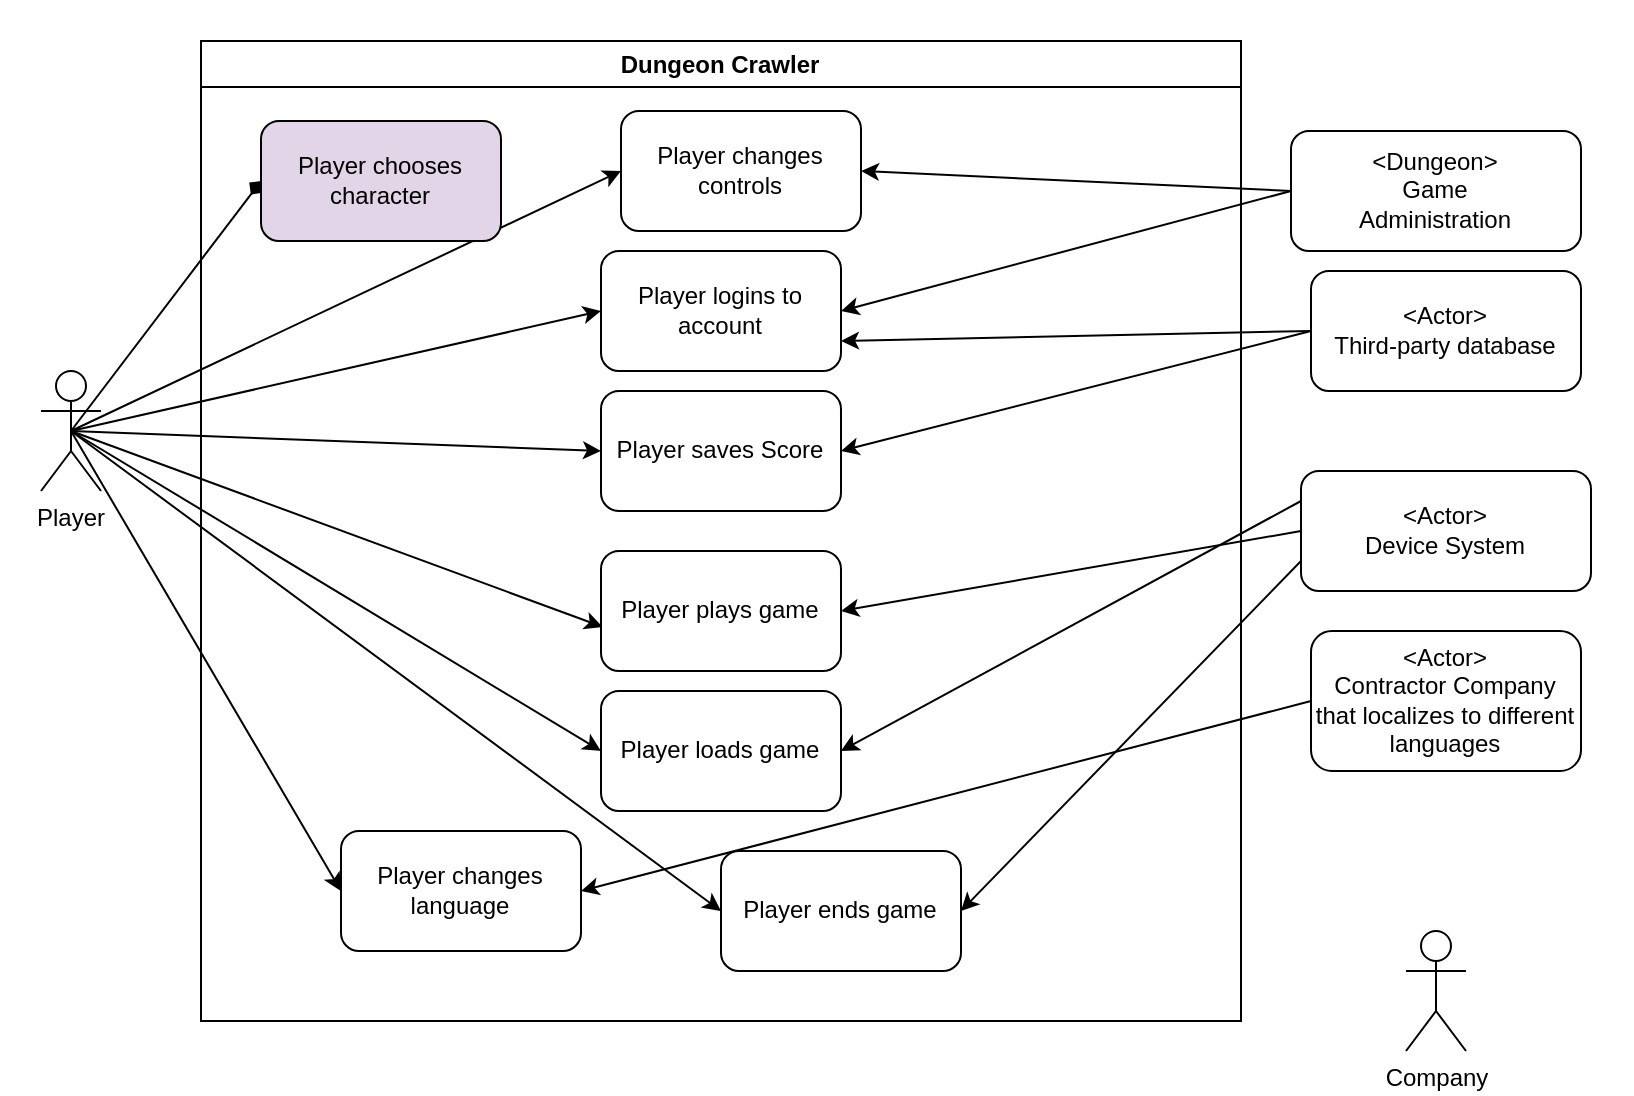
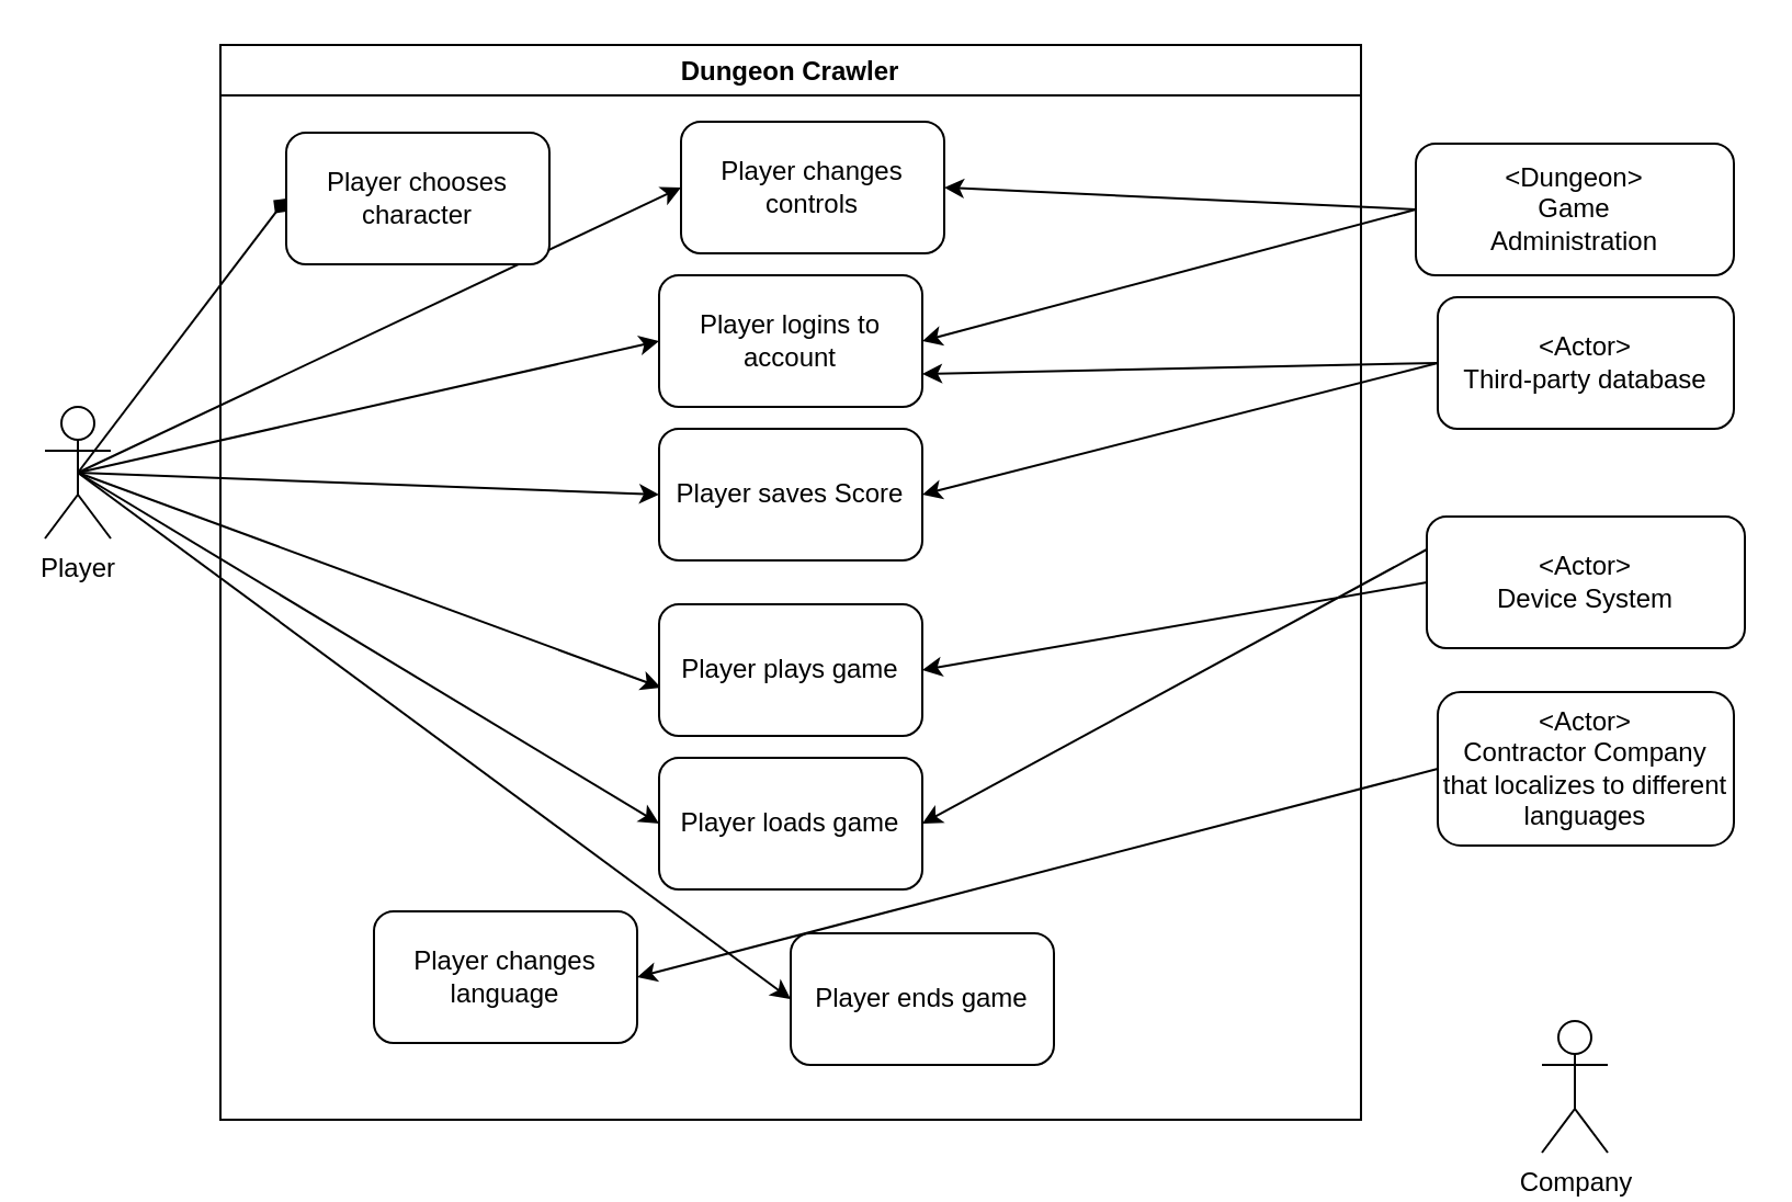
  <mxCell id="0" />
  <mxCell id="1" parent="0" />
  <mxCell id="2" style="rounded=0;orthogonalLoop=1;jettySize=auto;html=1;exitX=0.5;exitY=0.5;exitDx=0;exitDy=0;exitPerimeter=0;entryX=0;entryY=0.5;entryDx=0;entryDy=0;" parent="1" source="10" target="13" edge="1"><mxGeometry relative="1" as="geometry" /></mxCell>
  <mxCell id="3" style="rounded=0;orthogonalLoop=1;jettySize=auto;html=1;exitX=0.5;exitY=0.5;exitDx=0;exitDy=0;exitPerimeter=0;entryX=0;entryY=0.5;entryDx=0;entryDy=0;" parent="1" source="10" target="12" edge="1"><mxGeometry relative="1" as="geometry" /></mxCell>
  <mxCell id="4" style="rounded=0;orthogonalLoop=1;jettySize=auto;html=1;exitX=0.5;exitY=0.5;exitDx=0;exitDy=0;exitPerimeter=0;entryX=0;entryY=0.5;entryDx=0;entryDy=0;" parent="1" source="10" target="15" edge="1"><mxGeometry relative="1" as="geometry" /></mxCell>
  <mxCell id="5" style="edgeStyle=none;rounded=0;orthogonalLoop=1;jettySize=auto;html=1;exitX=0.5;exitY=0.5;exitDx=0;exitDy=0;exitPerimeter=0;entryX=0.007;entryY=0.633;entryDx=0;entryDy=0;entryPerimeter=0;" parent="1" source="10" target="14" edge="1"><mxGeometry relative="1" as="geometry" /></mxCell>
  <mxCell id="6" style="rounded=0;orthogonalLoop=1;jettySize=auto;html=1;exitX=0.5;exitY=0.5;exitDx=0;exitDy=0;exitPerimeter=0;entryX=0;entryY=0.5;entryDx=0;entryDy=0;" parent="1" source="10" target="16" edge="1"><mxGeometry relative="1" as="geometry" /></mxCell>
  <mxCell id="7" style="edgeStyle=none;rounded=0;orthogonalLoop=1;jettySize=auto;html=1;exitX=0.5;exitY=0.5;exitDx=0;exitDy=0;exitPerimeter=0;entryX=0;entryY=0.5;entryDx=0;entryDy=0;" parent="1" source="10" target="17" edge="1"><mxGeometry relative="1" as="geometry" /></mxCell>
- <mxCell id="8" style="edgeStyle=none;rounded=0;orthogonalLoop=1;jettySize=auto;html=1;exitX=0.5;exitY=0.5;exitDx=0;exitDy=0;exitPerimeter=0;entryX=0;entryY=0.5;entryDx=0;entryDy=0;" parent="1" source="10" target="18" edge="1"><mxGeometry relative="1" as="geometry"><mxPoint x="140" y="455" as="targetPoint" /></mxGeometry></mxCell>
  <mxCell id="9" style="edgeStyle=none;rounded=0;orthogonalLoop=1;jettySize=auto;html=1;exitX=0.5;exitY=0.5;exitDx=0;exitDy=0;exitPerimeter=0;entryX=0;entryY=0.5;entryDx=0;entryDy=0;endArrow=diamond;" parent="1" source="10" target="19" edge="1"><mxGeometry relative="1" as="geometry" /></mxCell>
  <mxCell id="10" value="Player" style="shape=umlActor;verticalLabelPosition=bottom;verticalAlign=top;html=1;outlineConnect=0;" parent="1" vertex="1"><mxGeometry x="20" y="185" width="30" height="60" as="geometry" /></mxCell>
  <mxCell id="11" value="Dungeon Crawler" style="swimlane;" parent="1" vertex="1"><mxGeometry x="100" y="20" width="520" height="490" as="geometry" /></mxCell>
  <mxCell id="12" value="Player logins to account" style="rounded=1;whiteSpace=wrap;html=1;" parent="11" vertex="1"><mxGeometry x="200" y="105" width="120" height="60" as="geometry" /></mxCell>
  <mxCell id="13" value="Player loads game" style="rounded=1;whiteSpace=wrap;html=1;" parent="11" vertex="1"><mxGeometry x="200" y="325" width="120" height="60" as="geometry" /></mxCell>
  <mxCell id="14" value="Player plays game" style="rounded=1;whiteSpace=wrap;html=1;" parent="11" vertex="1"><mxGeometry x="200" y="255" width="120" height="60" as="geometry" /></mxCell>
  <mxCell id="15" value="Player saves Score" style="rounded=1;whiteSpace=wrap;html=1;" parent="11" vertex="1"><mxGeometry x="200" y="175" width="120" height="60" as="geometry" /></mxCell>
  <mxCell id="16" value="Player changes controls" style="rounded=1;whiteSpace=wrap;html=1;" parent="11" vertex="1"><mxGeometry x="210" y="35" width="120" height="60" as="geometry" /></mxCell>
  <mxCell id="17" value="Player ends game" style="rounded=1;whiteSpace=wrap;html=1;" parent="11" vertex="1"><mxGeometry x="260" y="405" width="120" height="60" as="geometry" /></mxCell>
  <mxCell id="18" value="Player changes language" style="rounded=1;whiteSpace=wrap;html=1;" parent="11" vertex="1"><mxGeometry x="70" y="395" width="120" height="60" as="geometry" /></mxCell>
- <mxCell id="19" value="Player chooses character" style="rounded=1;whiteSpace=wrap;html=1;fillColor=#e1d5e7;" parent="11" vertex="1"><mxGeometry x="30" y="40" width="120" height="60" as="geometry" /></mxCell>
+ <mxCell id="19" value="Player chooses character" style="rounded=1;whiteSpace=wrap;html=1;" parent="11" vertex="1"><mxGeometry x="30" y="40" width="120" height="60" as="geometry" /></mxCell>
  <mxCell id="20" style="edgeStyle=none;rounded=0;orthogonalLoop=1;jettySize=auto;html=1;exitX=0;exitY=0.5;exitDx=0;exitDy=0;entryX=1;entryY=0.75;entryDx=0;entryDy=0;" parent="1" source="22" target="12" edge="1"><mxGeometry relative="1" as="geometry" /></mxCell>
  <mxCell id="21" style="edgeStyle=none;rounded=0;orthogonalLoop=1;jettySize=auto;html=1;exitX=0;exitY=0.5;exitDx=0;exitDy=0;entryX=1;entryY=0.5;entryDx=0;entryDy=0;" parent="1" source="22" target="15" edge="1"><mxGeometry relative="1" as="geometry" /></mxCell>
  <mxCell id="22" value="&amp;lt;Actor&amp;gt;&lt;br&gt;Third-party database" style="rounded=1;whiteSpace=wrap;html=1;" parent="1" vertex="1"><mxGeometry x="655" y="135" width="135" height="60" as="geometry" /></mxCell>
  <mxCell id="23" style="edgeStyle=none;rounded=0;orthogonalLoop=1;jettySize=auto;html=1;exitX=0;exitY=0.25;exitDx=0;exitDy=0;entryX=1;entryY=0.5;entryDx=0;entryDy=0;" parent="1" source="26" target="13" edge="1"><mxGeometry relative="1" as="geometry"><Array as="points" /></mxGeometry></mxCell>
  <mxCell id="24" style="edgeStyle=none;rounded=0;orthogonalLoop=1;jettySize=auto;html=1;exitX=0;exitY=0.5;exitDx=0;exitDy=0;entryX=1;entryY=0.5;entryDx=0;entryDy=0;" parent="1" source="26" target="14" edge="1"><mxGeometry relative="1" as="geometry" /></mxCell>
- <mxCell id="25" style="edgeStyle=none;rounded=0;orthogonalLoop=1;jettySize=auto;html=1;exitX=0;exitY=0.75;exitDx=0;exitDy=0;entryX=1;entryY=0.5;entryDx=0;entryDy=0;" parent="1" source="26" target="17" edge="1"><mxGeometry relative="1" as="geometry" /></mxCell>
  <mxCell id="26" value="&amp;lt;Actor&amp;gt;&lt;br&gt;Device System" style="rounded=1;whiteSpace=wrap;html=1;" parent="1" vertex="1"><mxGeometry x="650" y="235" width="145" height="60" as="geometry" /></mxCell>
  <mxCell id="27" style="edgeStyle=none;rounded=0;orthogonalLoop=1;jettySize=auto;html=1;exitX=0;exitY=0.5;exitDx=0;exitDy=0;entryX=1;entryY=0.5;entryDx=0;entryDy=0;" parent="1" source="29" target="12" edge="1"><mxGeometry relative="1" as="geometry" /></mxCell>
  <mxCell id="28" style="edgeStyle=none;rounded=0;orthogonalLoop=1;jettySize=auto;html=1;exitX=0;exitY=0.5;exitDx=0;exitDy=0;entryX=1;entryY=0.5;entryDx=0;entryDy=0;" parent="1" source="29" target="16" edge="1"><mxGeometry relative="1" as="geometry" /></mxCell>
  <mxCell id="29" value="&amp;lt;Dungeon&amp;gt;&lt;br&gt;&lt;span&gt;Game&lt;/span&gt;&lt;br&gt;&lt;span&gt;Administration&lt;/span&gt;" style="rounded=1;whiteSpace=wrap;html=1;" parent="1" vertex="1"><mxGeometry x="645" y="65" width="145" height="60" as="geometry" /></mxCell>
  <mxCell id="30" style="edgeStyle=none;rounded=0;orthogonalLoop=1;jettySize=auto;html=1;exitX=0;exitY=0.5;exitDx=0;exitDy=0;entryX=1;entryY=0.5;entryDx=0;entryDy=0;" parent="1" source="31" target="18" edge="1"><mxGeometry relative="1" as="geometry" /></mxCell>
  <mxCell id="31" value="&amp;lt;Actor&amp;gt;&lt;br&gt;Contractor Company that localizes to different languages" style="rounded=1;whiteSpace=wrap;html=1;" parent="1" vertex="1"><mxGeometry x="655" y="315" width="135" height="70" as="geometry" /></mxCell>
  <mxCell id="32" value="Company" style="shape=umlActor;verticalLabelPosition=bottom;verticalAlign=top;html=1;outlineConnect=0;" vertex="1" parent="1"><mxGeometry x="702.5" y="465" width="30" height="60" as="geometry" /></mxCell>
